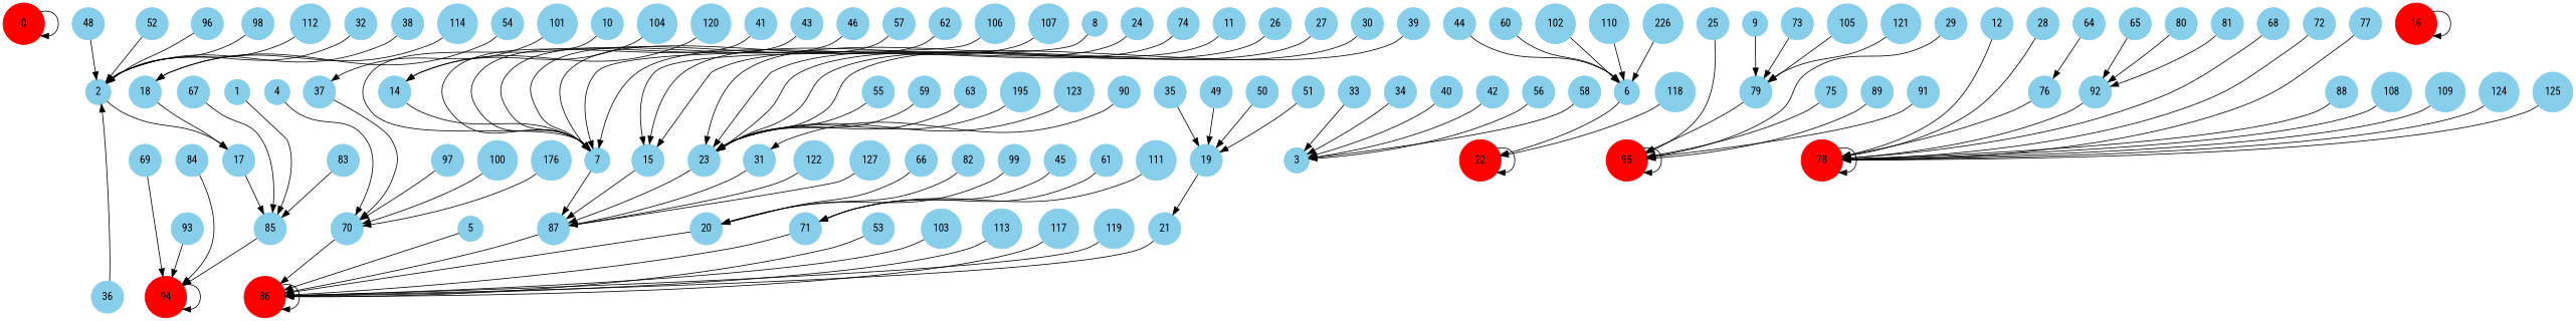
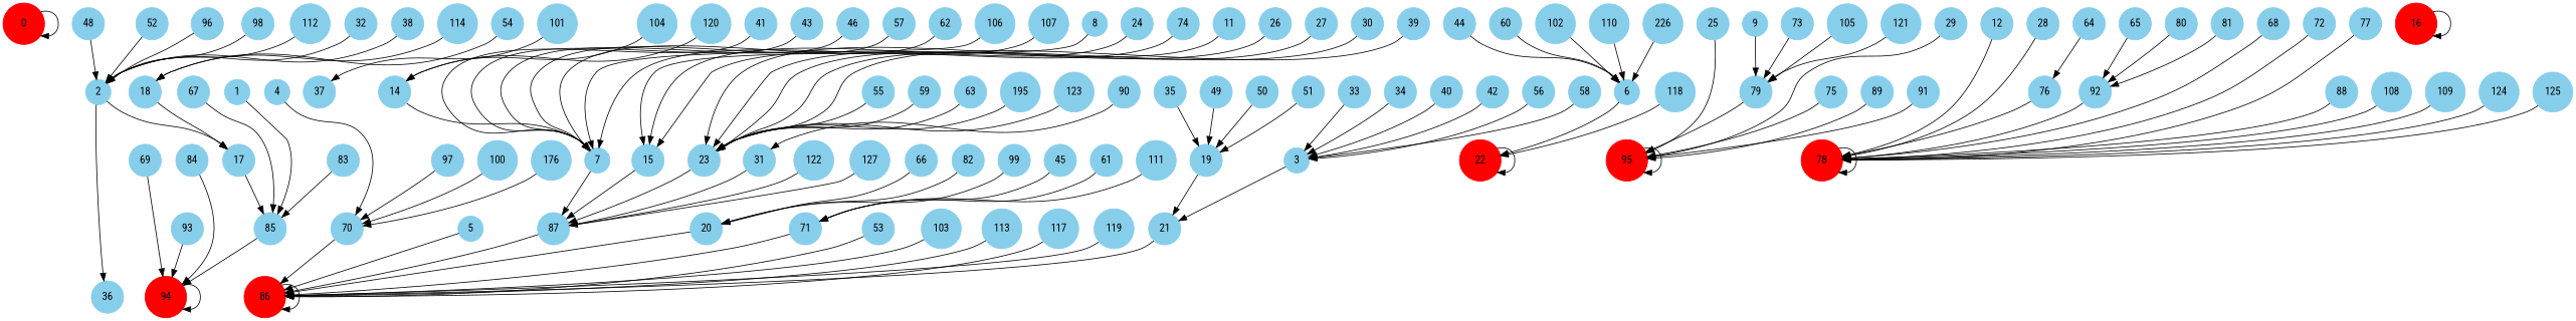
  digraph {
    fontname="Roboto Condensed"
    node [color=skyblue fontname="Roboto Condensed" shape=circle style=filled]
    edge [fontname="Roboto Condensed" weight=0.25]
    n1 [color=red height=.5 label=0 width=.75]
    1 [height=.2 width=.2]
    85 [height=.2 width=.2]
    n4 [color=red height=.5 label=94 width=.75]
    2 [height=.2 width=.2]
    17 [height=.2 width=.2]
    3 [height=.2 width=.2]
    21 [height=.2 width=.2]
    n9 [color=red height=.5 label=86 width=.75]
    4 [height=.2 width=.2]
    70 [height=.2 width=.2]
    5 [height=.2 width=.2]
    n13 [color=red height=.5 label=22 width=.75]
    6 [height=.2 width=.2]
    7 [height=.2 width=.2]
    87 [height=.2 width=.2]
    8 [height=.2 width=.2]
    15 [height=.2 width=.2]
    9 [height=.2 width=.2]
    79 [height=.2 width=.2]
    n21 [color=red height=.5 label=95 width=.75]
-   10 [height=.2 width=.2]
    11 [height=.2 width=.2]
    23 [height=.2 width=.2]
    n25 [color=red height=.5 label=78 width=.75]
    12 [height=.2 width=.2]
    14 [height=.2 width=.2]
    n28 [color=red height=.5 label=16 width=.75]
    18 [height=.2 width=.2]
    19 [height=.2 width=.2]
    20 [height=.2 width=.2]
    24 [height=.2 width=.2]
    25 [height=.2 width=.2]
    26 [height=.2 width=.2]
    27 [height=.2 width=.2]
    28 [height=.2 width=.2]
    29 [height=.2 width=.2]
    30 [height=.2 width=.2]
    31 [height=.2 width=.2]
    32 [height=.2 width=.2]
    33 [height=.2 width=.2]
    34 [height=.2 width=.2]
    35 [height=.2 width=.2]
    36 [height=.2 width=.2]
    37 [height=.2 width=.2]
    38 [height=.2 width=.2]
    39 [height=.2 width=.2]
    40 [height=.2 width=.2]
    41 [height=.2 width=.2]
    42 [height=.2 width=.2]
    43 [height=.2 width=.2]
    44 [height=.2 width=.2]
    45 [height=.2 width=.2]
    71 [height=.2 width=.2]
    46 [height=.2 width=.2]
    48 [height=.2 width=.2]
    49 [height=.2 width=.2]
    50 [height=.2 width=.2]
    51 [height=.2 width=.2]
    52 [height=.2 width=.2]
    53 [height=.2 width=.2]
    54 [height=.2 width=.2]
    55 [height=.2 width=.2]
    56 [height=.2 width=.2]
    57 [height=.2 width=.2]
    58 [height=.2 width=.2]
    59 [height=.2 width=.2]
    60 [height=.2 width=.2]
    61 [height=.2 width=.2]
    62 [height=.2 width=.2]
    63 [height=.2 width=.2]
    64 [height=.2 width=.2]
    76 [height=.2 width=.2]
    65 [height=.2 width=.2]
    92 [height=.2 width=.2]
    66 [height=.2 width=.2]
    67 [height=.2 width=.2]
    68 [height=.2 width=.2]
    69 [height=.2 width=.2]
    72 [height=.2 width=.2]
    73 [height=.2 width=.2]
    74 [height=.2 width=.2]
    75 [height=.2 width=.2]
    77 [height=.2 width=.2]
    80 [height=.2 width=.2]
    81 [height=.2 width=.2]
    82 [height=.2 width=.2]
    83 [height=.2 width=.2]
    84 [height=.2 width=.2]
    88 [height=.2 width=.2]
    89 [height=.2 width=.2]
    90 [height=.2 width=.2]
    91 [height=.2 width=.2]
    93 [height=.2 width=.2]
    96 [height=.2 width=.2]
    97 [height=.2 width=.2]
    98 [height=.2 width=.2]
    99 [height=.2 width=.2]
    100 [height=.2 width=.2]
    101 [height=.2 width=.2]
    102 [height=.2 width=.2]
    103 [height=.2 width=.2]
    104 [height=.2 width=.2]
    105 [height=.2 width=.2]
    106 [height=.2 width=.2]
    107 [height=.2 width=.2]
    108 [height=.2 width=.2]
    109 [height=.2 width=.2]
    110 [height=.2 width=.2]
    111 [height=.2 width=.2]
    112 [height=.2 width=.2]
    113 [height=.2 width=.2]
    114 [height=.2 width=.2]
    n114 [height=.2 label=195 width=.2]
    n115 [height=.2 label=176 width=.2]
    117 [height=.2 width=.2]
    118 [height=.2 width=.2]
    119 [height=.2 width=.2]
    120 [height=.2 width=.2]
    121 [height=.2 width=.2]
    122 [height=.2 width=.2]
    123 [height=.2 width=.2]
    124 [height=.2 width=.2]
    125 [height=.2 width=.2]
    n125 [height=.2 label=226 width=.2]
    127 [height=.2 width=.2]
    n1 -> n1
    1 -> 85
    85 -> n4
    n4 -> n4
    2 -> 17
    17 -> 85
+   3 -> 21
    21 -> n9
    n9 -> n9
    4 -> 70
    70 -> n9
    5 -> n9
    n13 -> n13
    6 -> n13
    7 -> 87
    87 -> n9
    8 -> 15
    15 -> 87
    9 -> 79
    79 -> n21
    n21 -> n21
-   10 -> 7
    11 -> 23
    23 -> 87
    n25 -> n25
    12 -> n25
    14 -> 7
    n28 -> n28
    18 -> 17
    19 -> 21
    20 -> n9
    24 -> 15
    25 -> n21
    26 -> 23
    27 -> 23
    28 -> n25
    29 -> n21
    30 -> 23
    31 -> 87
    32 -> 2
    33 -> 3
    34 -> 3
    35 -> 19
-   36 -> 2
-   37 -> 70
+   2 -> 36
    38 -> 2
    39 -> 23
    40 -> 3
    41 -> 7
    42 -> 3
    43 -> 7
    44 -> 6
    45 -> 71
    71 -> n9
    46 -> 7
    48 -> 2
    49 -> 19
    50 -> 19
    51 -> 19
    52 -> 2
    53 -> n9
    54 -> 18
    55 -> 23
    56 -> 3
    57 -> 7
    58 -> 3
    59 -> 23
    60 -> 6
    61 -> 71
    62 -> 7
    63 -> 23
    64 -> 76
    76 -> n25
    65 -> 92
    92 -> n25
    66 -> 20
    67 -> 85
    68 -> n25
    69 -> n4
    72 -> n25
    73 -> 79
    74 -> 15
    75 -> n21
    77 -> n25
    80 -> 92
    81 -> 92
    82 -> 20
    83 -> 85
    84 -> n4
    88 -> n25
    89 -> n21
    90 -> 31
    91 -> n21
    93 -> n4
    96 -> 2
    97 -> 70
    98 -> 2
    99 -> 20
    100 -> 70
    101 -> 37
    102 -> 6
    103 -> n9
    104 -> 14
    105 -> 79
    106 -> 7
    107 -> 7
    108 -> n25
    109 -> n25
    110 -> 6
    111 -> 71
    112 -> 2
    113 -> n9
    114 -> 18
    n114 -> 23
    n115 -> 70
    117 -> n9
    118 -> n13
    119 -> n9
    120 -> 14
    121 -> 79
    122 -> 87
    123 -> 23
    124 -> n25
    125 -> n25
    n125 -> 6
    127 -> 87
  }
